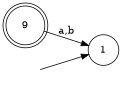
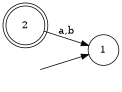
  digraph {
    rankdir=LR
    node [margin=0.1 shape=circle]
-   2 [margin=0 shape=doublecircle label=9]
+   2 [margin=0 shape=doublecircle]
    1
    " " [color=white width=0]
    2 -> 1 [label="a,b"]
    " " -> 1
  }
